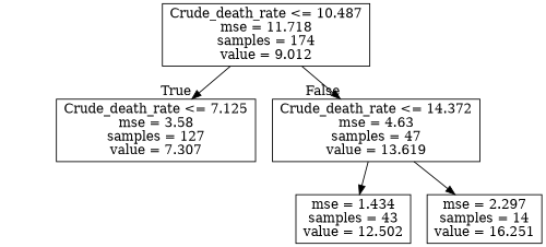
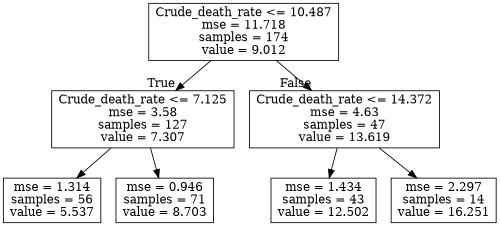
  digraph {
    node [shape=box]
    n1 [label="Crude_death_rate <= 10.487\nmse = 11.718\nsamples = 174\nvalue = 9.012"]
    n2 [label="Crude_death_rate <= 7.125\nmse = 3.58\nsamples = 127\nvalue = 7.307"]
    n3 [label="Crude_death_rate <= 14.372\nmse = 4.63\nsamples = 47\nvalue = 13.619"]
+   n4 [label="mse = 1.314\nsamples = 56\nvalue = 5.537"]
+   n5 [label="mse = 0.946\nsamples = 71\nvalue = 8.703"]
    n6 [label="mse = 1.434\nsamples = 43\nvalue = 12.502"]
    n7 [label="mse = 2.297\nsamples = 14\nvalue = 16.251"]
    n1 -> n2 [headlabel=True labelangle=45 labeldistance=2.5]
    n1 -> n3 [headlabel=False labelangle=-45 labeldistance=2.5]
+   n2 -> n4
+   n2 -> n5
    n3 -> n6
    n3 -> n7
  }
